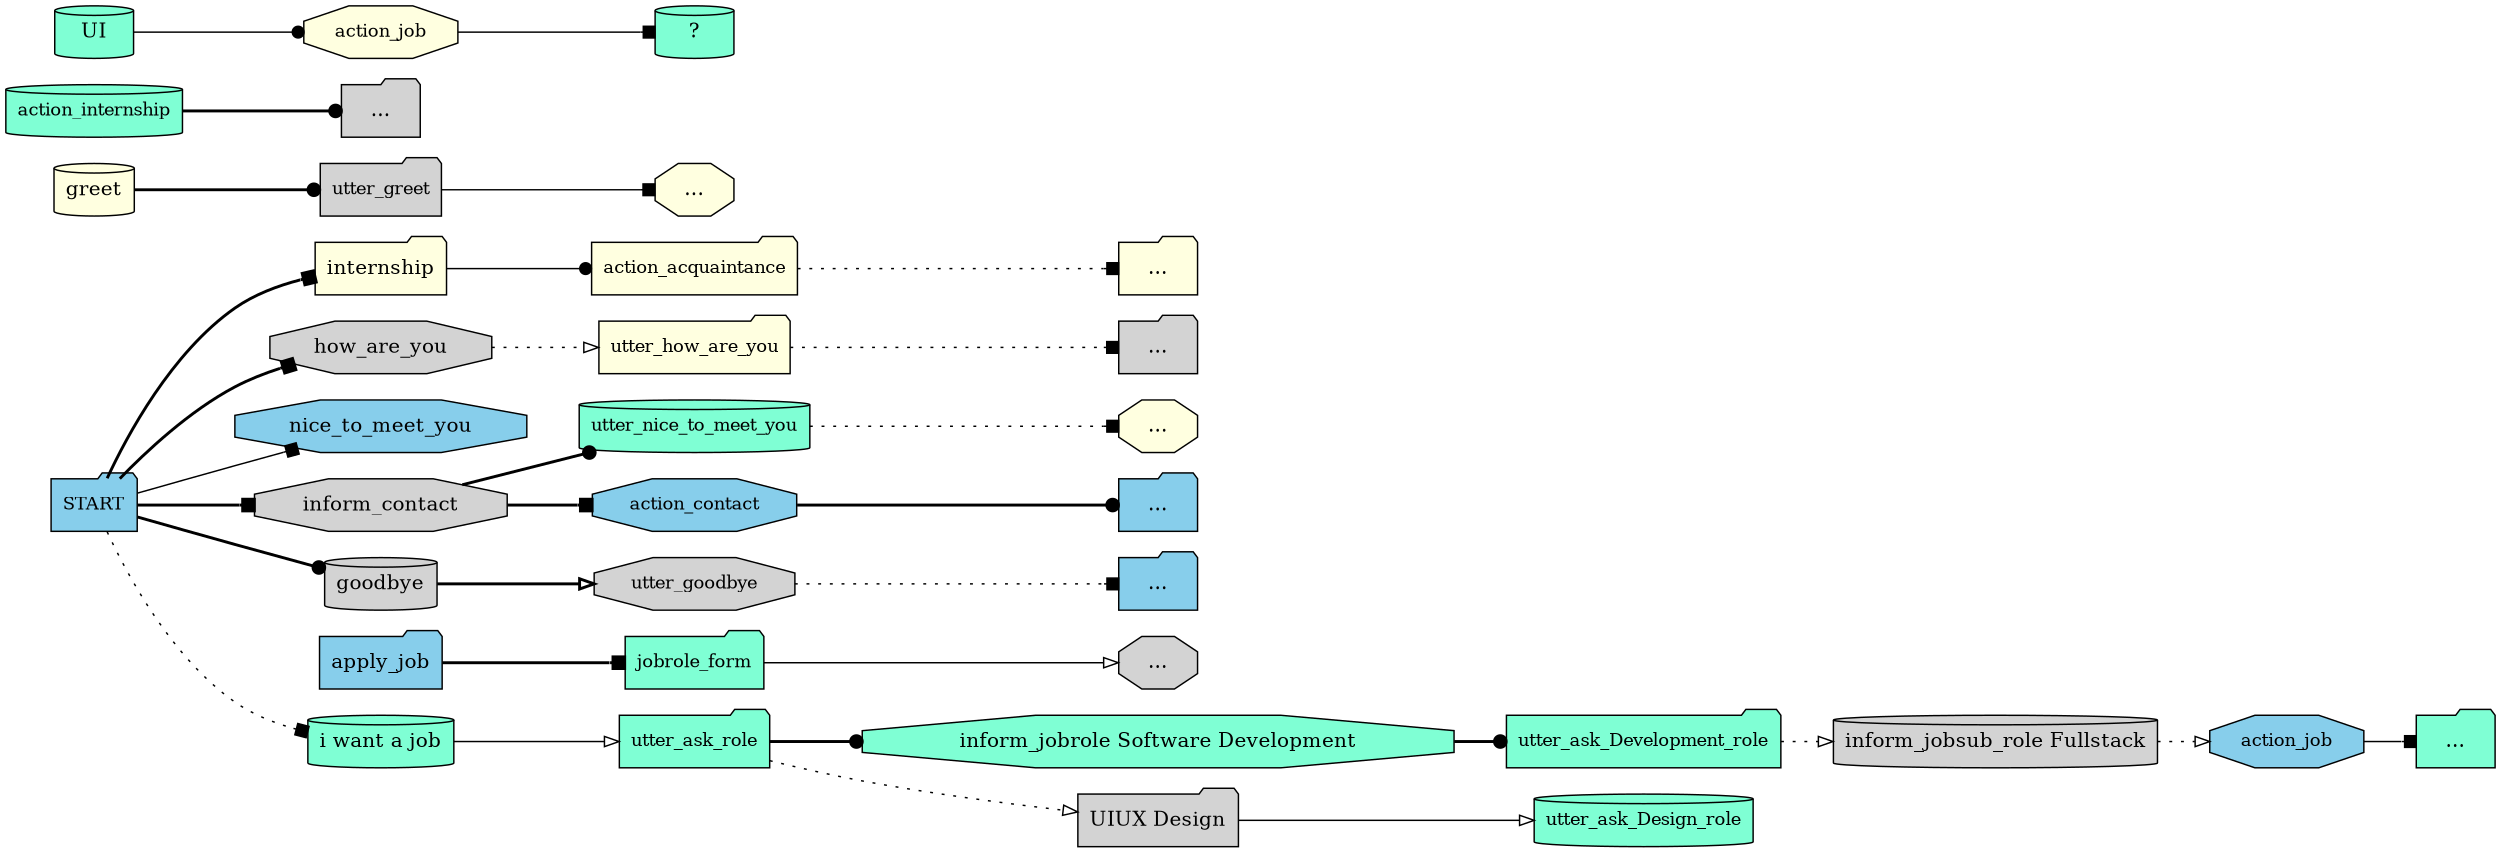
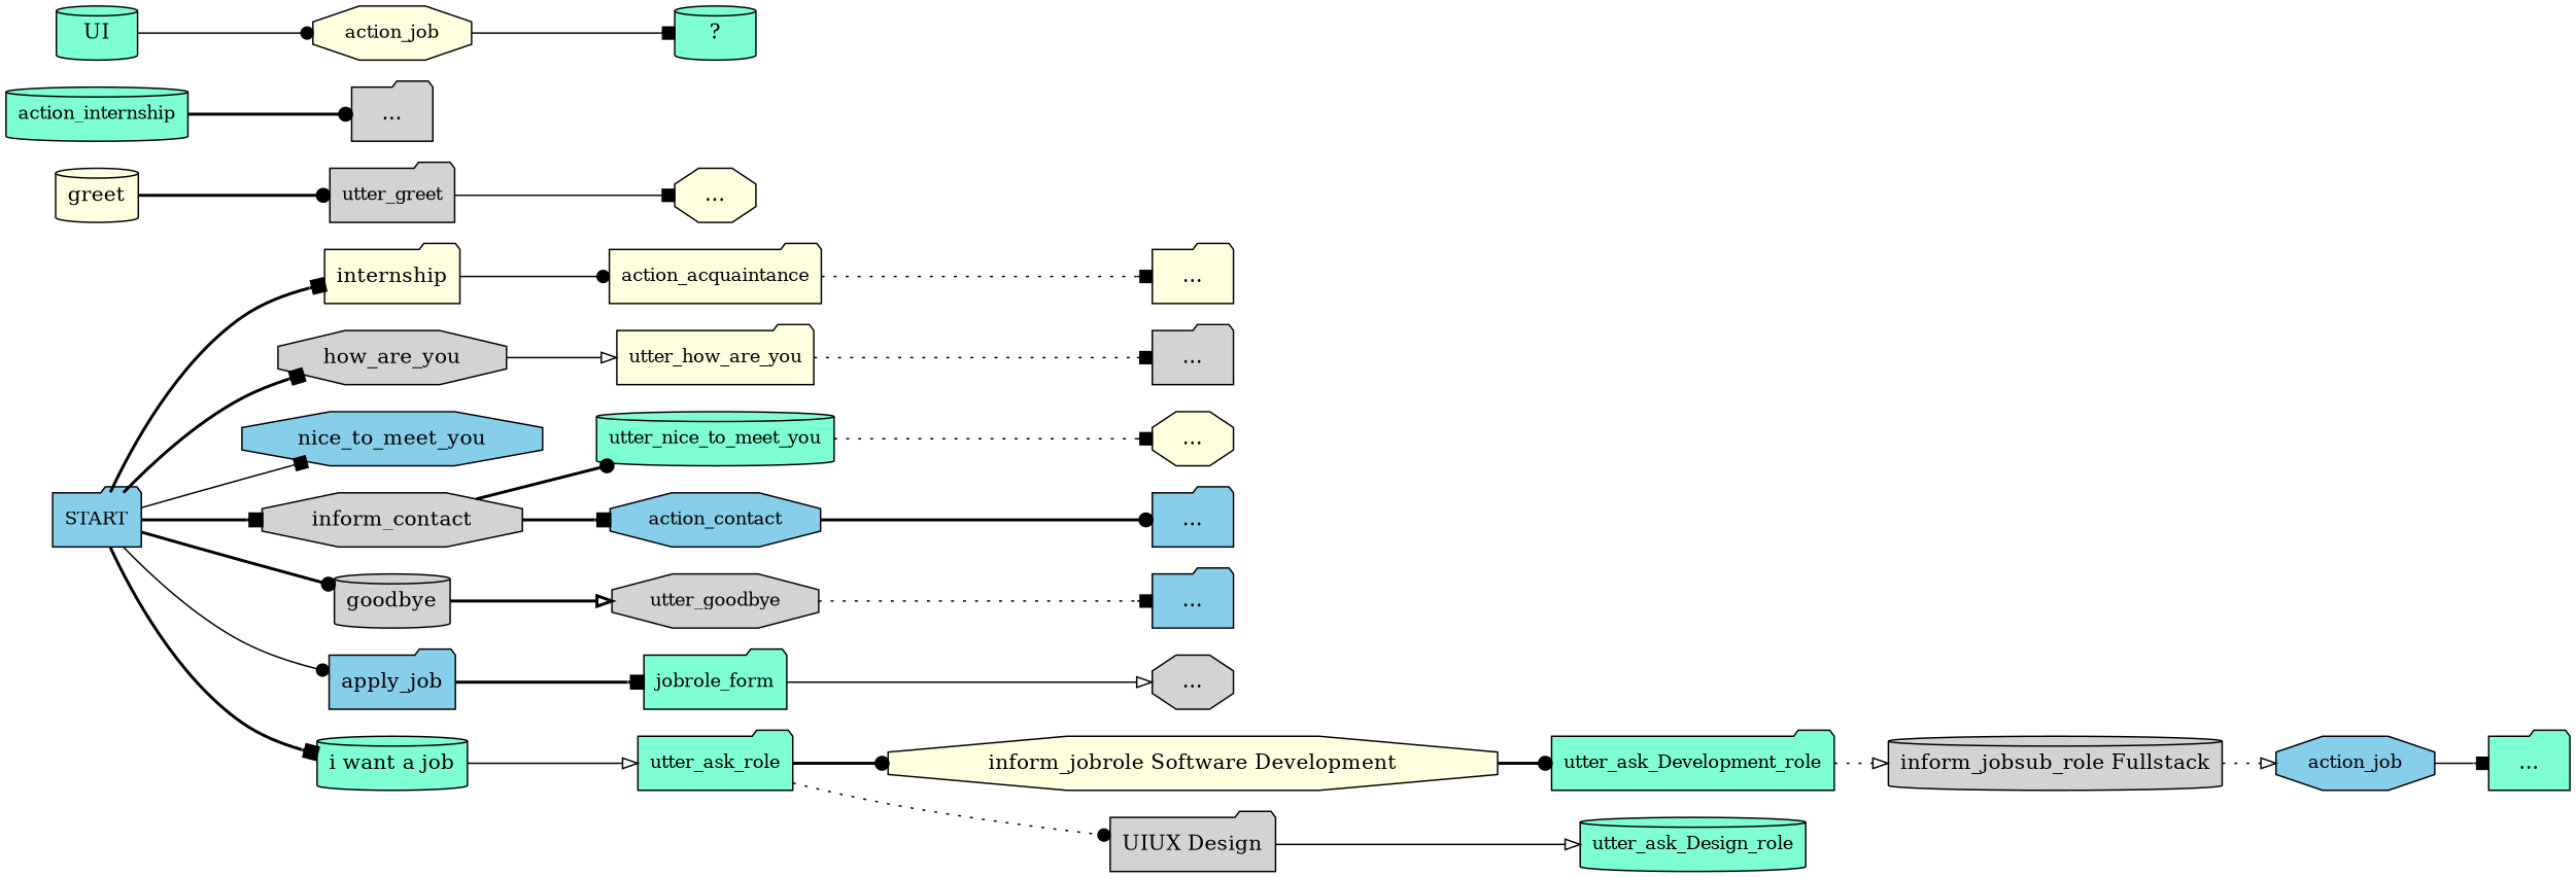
  digraph {
    rankdir=LR
    node [fillcolor=lightgrey shape=folder style=filled]
    edge [arrowhead=box style=bold]
    n1 [fillcolor=skyblue fontsize=12 label=START]
    n2 [fillcolor=lightyellow label=internship]
    n3 [label=how_are_you shape=octagon]
    n4 [fillcolor=skyblue label=nice_to_meet_you shape=octagon]
    n5 [label=inform_contact shape=octagon]
    n6 [label=goodbye shape=cylinder]
    n7 [fillcolor=skyblue label=apply_job]
    n8 [fillcolor=aquamarine label="i want a job" shape=cylinder]
    n9 [fillcolor=lightyellow fontsize=12 label=action_acquaintance]
    n10 [fillcolor=lightyellow label=greet shape=cylinder]
    n11 [fontsize=12 label=utter_greet]
    n12 [fillcolor=lightyellow fontsize=12 label=utter_how_are_you]
    n13 [fillcolor=aquamarine fontsize=12 label=utter_nice_to_meet_you shape=cylinder]
    n14 [fillcolor=skyblue fontsize=12 label=action_contact shape=octagon]
    n15 [fontsize=12 label=utter_goodbye shape=octagon]
    n16 [fillcolor=aquamarine fontsize=12 label=jobrole_form]
    n17 [fillcolor=aquamarine fontsize=12 label=utter_ask_role]
    n18 [fillcolor=lightyellow label="..."]
    n19 [fillcolor=lightyellow label="..." shape=octagon]
    n20 [label="..."]
    n21 [fillcolor=lightyellow label="..." shape=octagon]
    n22 [fillcolor=skyblue label="..."]
    n23 [fillcolor=skyblue label="..."]
    n24 [fillcolor=aquamarine fontsize=12 label=action_internship shape=cylinder]
    n25 [label="..."]
    n26 [label="..." shape=octagon]
-   n27 [fillcolor=aquamarine label="inform_jobrole Software Development" shape=octagon]
+   n27 [fillcolor=lightyellow label="inform_jobrole Software Development" shape=octagon]
    n28 [label="UIUX Design"]
    n29 [fillcolor=aquamarine fontsize=12 label=utter_ask_Development_role]
    n30 [fillcolor=aquamarine fontsize=12 label=utter_ask_Design_role shape=cylinder]
    n31 [label="inform_jobsub_role Fullstack" shape=cylinder]
    n32 [fillcolor=skyblue fontsize=12 label=action_job shape=octagon]
    n33 [fillcolor=aquamarine label="..."]
    n34 [fillcolor=aquamarine label=UI shape=cylinder]
    n35 [fillcolor=lightyellow fontsize=12 label=action_job shape=octagon]
    n36 [fillcolor=aquamarine label="  ?  " shape=cylinder]
    n1 -> n2
    n1 -> n3
    n1 -> n4 [style=solid]
    n1 -> n5
    n1 -> n6 [arrowhead=dot]
-   n1 -> n8 [style=dotted]
+   n1 -> n7 [arrowhead=dot style=solid]
+   n1 -> n8
    n2 -> n9 [arrowhead=dot style=solid]
-   n3 -> n12 [arrowhead=onormal style=dotted]
+   n3 -> n12 [arrowhead=onormal style=solid]
    n5 -> n13 [arrowhead=dot]
    n5 -> n14
    n6 -> n15 [arrowhead=onormal]
    n7 -> n16
    n8 -> n17 [arrowhead=onormal style=solid]
    n9 -> n18 [style=dotted]
    n10 -> n11 [arrowhead=dot]
    n11 -> n19 [style=solid]
    n12 -> n20 [style=dotted]
    n13 -> n21 [style=dotted]
    n14 -> n22 [arrowhead=dot]
    n15 -> n23 [style=dotted]
    n16 -> n26 [arrowhead=onormal style=solid]
    n17 -> n27 [arrowhead=dot]
-   n17 -> n28 [arrowhead=onormal style=dotted]
+   n17 -> n28 [arrowhead=dot style=dotted]
    n24 -> n25 [arrowhead=dot]
    n27 -> n29 [arrowhead=dot]
    n28 -> n30 [arrowhead=onormal style=solid]
    n29 -> n31 [arrowhead=onormal style=dotted]
    n31 -> n32 [arrowhead=onormal style=dotted]
    n32 -> n33 [style=solid]
    n34 -> n35 [arrowhead=dot style=solid]
    n35 -> n36 [style=solid]
  }
